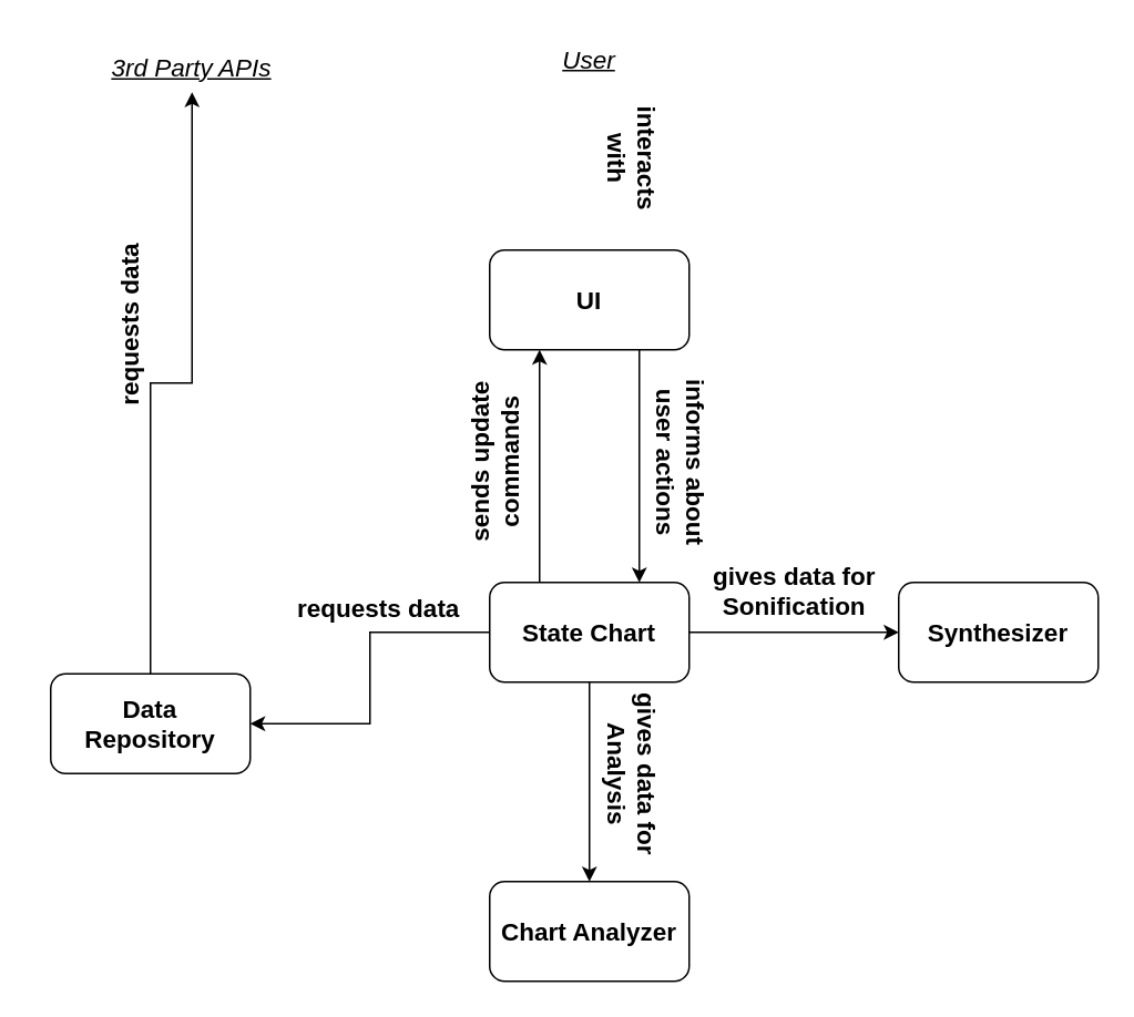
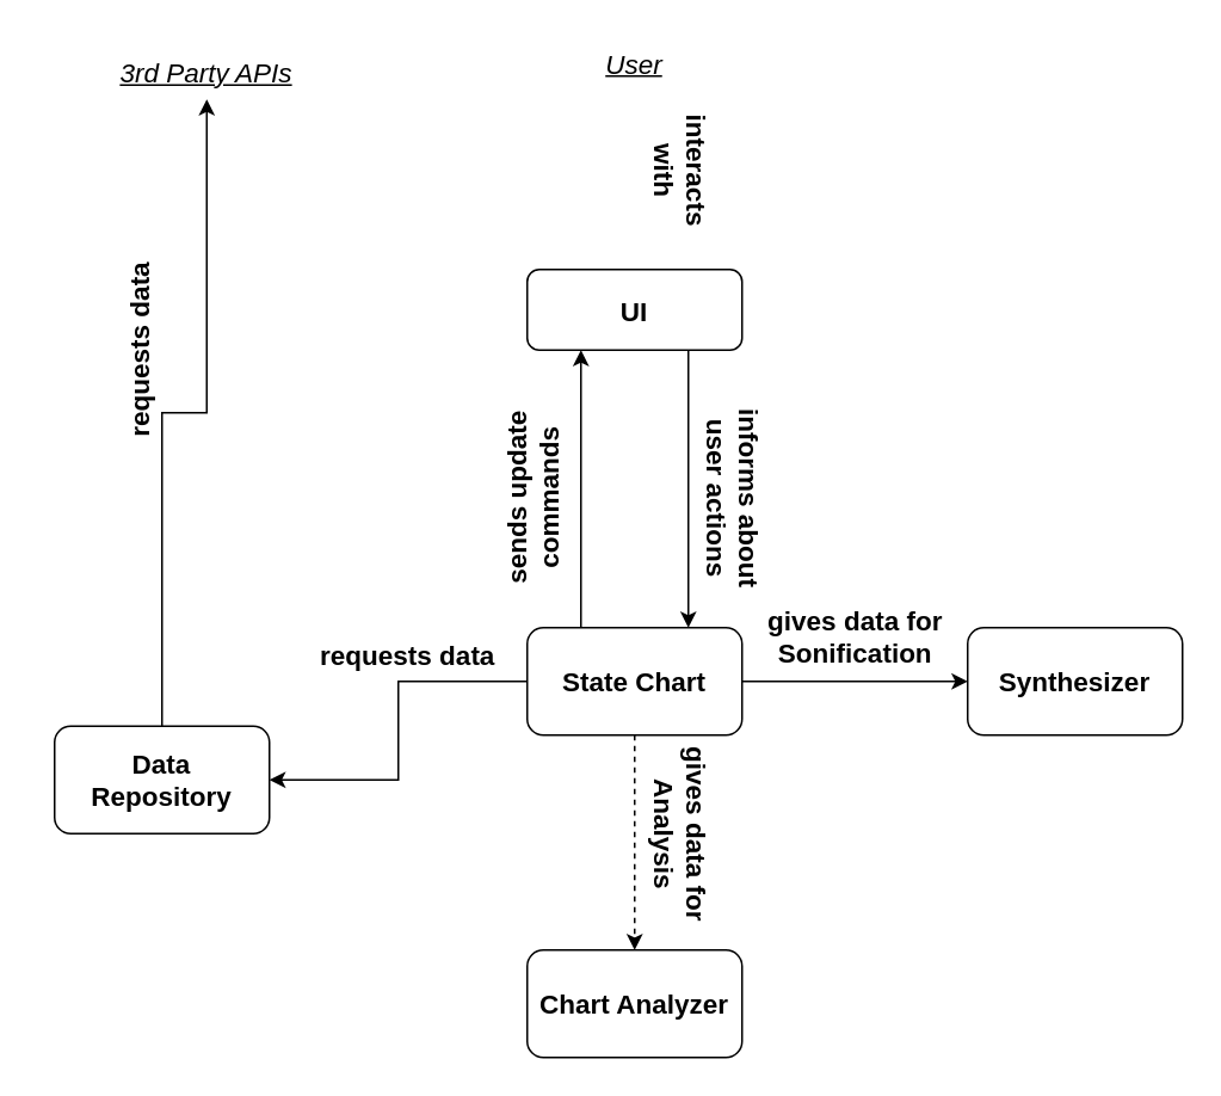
  <mxCell id="0" />
  <mxCell id="1" parent="0" />
  <mxCell id="2" style="edgeStyle=orthogonalEdgeStyle;rounded=0;orthogonalLoop=1;jettySize=auto;html=1;exitX=0.75;exitY=1;exitDx=0;exitDy=0;entryX=0.75;entryY=0;entryDx=0;entryDy=0;" edge="1" parent="1" source="3" target="9"><mxGeometry relative="1" as="geometry" /></mxCell>
- <mxCell id="3" value="&lt;b&gt;UI&lt;br&gt;&lt;/b&gt;" style="rounded=1;whiteSpace=wrap;html=1;fontSize=15;" vertex="1" parent="1"><mxGeometry x="294" y="150" width="120" height="60" as="geometry" /></mxCell>
+ <mxCell id="3" value="&lt;b&gt;UI&lt;br&gt;&lt;/b&gt;" style="rounded=1;whiteSpace=wrap;html=1;fontSize=15;" vertex="1" parent="1"><mxGeometry x="294" y="150" width="120" height="45" as="geometry" /></mxCell>
  <mxCell id="4" value="&lt;font style=&quot;font-size: 15px;&quot;&gt;&lt;i&gt;&lt;u&gt;User&lt;/u&gt;&lt;/i&gt;&lt;/font&gt;" style="text;html=1;strokeColor=none;fillColor=none;align=center;verticalAlign=middle;whiteSpace=wrap;rounded=0;" vertex="1" parent="1"><mxGeometry x="324" y="20" width="60" height="30" as="geometry" /></mxCell>
  <mxCell id="5" style="edgeStyle=orthogonalEdgeStyle;rounded=0;orthogonalLoop=1;jettySize=auto;html=1;exitX=0.25;exitY=0;exitDx=0;exitDy=0;entryX=0.25;entryY=1;entryDx=0;entryDy=0;" edge="1" parent="1" source="9" target="3"><mxGeometry relative="1" as="geometry" /></mxCell>
  <mxCell id="6" style="edgeStyle=orthogonalEdgeStyle;rounded=0;orthogonalLoop=1;jettySize=auto;html=1;exitX=0;exitY=0.5;exitDx=0;exitDy=0;entryX=1;entryY=0.5;entryDx=0;entryDy=0;" edge="1" parent="1" source="9" target="11"><mxGeometry relative="1" as="geometry" /></mxCell>
- <mxCell id="7" style="edgeStyle=orthogonalEdgeStyle;rounded=0;orthogonalLoop=1;jettySize=auto;html=1;entryX=0.5;entryY=0;entryDx=0;entryDy=0;" edge="1" parent="1" source="9" target="18"><mxGeometry relative="1" as="geometry" /></mxCell>
+ <mxCell id="7" style="edgeStyle=orthogonalEdgeStyle;rounded=0;orthogonalLoop=1;jettySize=auto;html=1;entryX=0.5;entryY=0;entryDx=0;entryDy=0;dashed=1;" edge="1" parent="1" source="9" target="18"><mxGeometry relative="1" as="geometry" /></mxCell>
  <mxCell id="8" style="edgeStyle=orthogonalEdgeStyle;rounded=0;orthogonalLoop=1;jettySize=auto;html=1;entryX=0;entryY=0.5;entryDx=0;entryDy=0;" edge="1" parent="1" source="9" target="20"><mxGeometry relative="1" as="geometry" /></mxCell>
  <mxCell id="9" value="&lt;b&gt;State Chart&lt;br&gt;&lt;/b&gt;" style="rounded=1;whiteSpace=wrap;html=1;fontSize=15;" vertex="1" parent="1"><mxGeometry x="294" y="350" width="120" height="60" as="geometry" /></mxCell>
  <mxCell id="10" style="edgeStyle=orthogonalEdgeStyle;rounded=0;orthogonalLoop=1;jettySize=auto;html=1;" edge="1" parent="1" source="11" target="15"><mxGeometry relative="1" as="geometry" /></mxCell>
  <mxCell id="11" value="&lt;b&gt;Data&lt;br&gt;Repository&lt;br&gt;&lt;/b&gt;" style="rounded=1;whiteSpace=wrap;html=1;fontSize=15;" vertex="1" parent="1"><mxGeometry x="30" y="405" width="120" height="60" as="geometry" /></mxCell>
  <mxCell id="12" value="&lt;font style=&quot;font-size: 15px;&quot;&gt;&lt;b&gt;interacts with&lt;/b&gt;&lt;/font&gt;" style="text;html=1;strokeColor=none;fillColor=none;align=center;verticalAlign=middle;whiteSpace=wrap;rounded=0;rotation=90;" vertex="1" parent="1"><mxGeometry x="350" y="80" width="60" height="30" as="geometry" /></mxCell>
  <mxCell id="13" value="&lt;span style=&quot;font-size: 15px;&quot;&gt;&lt;b&gt;informs about user actions&lt;/b&gt;&lt;/span&gt;" style="text;html=1;strokeColor=none;fillColor=none;align=center;verticalAlign=middle;whiteSpace=wrap;rounded=0;rotation=90;" vertex="1" parent="1"><mxGeometry x="352.5" y="262.5" width="115" height="30" as="geometry" /></mxCell>
  <mxCell id="14" value="&lt;span style=&quot;font-size: 15px;&quot;&gt;&lt;b&gt;sends update commands&lt;/b&gt;&lt;/span&gt;" style="text;html=1;strokeColor=none;fillColor=none;align=center;verticalAlign=middle;whiteSpace=wrap;rounded=0;rotation=-90;" vertex="1" parent="1"><mxGeometry x="239" y="262.5" width="115" height="30" as="geometry" /></mxCell>
  <mxCell id="15" value="&lt;span style=&quot;font-size: 15px;&quot;&gt;&lt;i&gt;&lt;u&gt;3rd Party APIs&lt;/u&gt;&lt;/i&gt;&lt;/span&gt;" style="text;html=1;strokeColor=none;fillColor=none;align=center;verticalAlign=middle;whiteSpace=wrap;rounded=0;" vertex="1" parent="1"><mxGeometry x="60" y="25" width="110" height="30" as="geometry" /></mxCell>
  <mxCell id="16" value="&lt;span style=&quot;font-size: 15px;&quot;&gt;&lt;b&gt;requests data&lt;br&gt;&lt;/b&gt;&lt;/span&gt;" style="text;html=1;strokeColor=none;fillColor=none;align=center;verticalAlign=middle;whiteSpace=wrap;rounded=0;rotation=-90;" vertex="1" parent="1"><mxGeometry x="20" y="180" width="115" height="30" as="geometry" /></mxCell>
  <mxCell id="17" value="&lt;span style=&quot;font-size: 15px;&quot;&gt;&lt;b&gt;requests data&lt;br&gt;&lt;/b&gt;&lt;/span&gt;" style="text;html=1;strokeColor=none;fillColor=none;align=center;verticalAlign=middle;whiteSpace=wrap;rounded=0;rotation=0;" vertex="1" parent="1"><mxGeometry x="170" y="350" width="115" height="30" as="geometry" /></mxCell>
  <mxCell id="18" value="&lt;b&gt;Chart Analyzer&lt;br&gt;&lt;/b&gt;" style="rounded=1;whiteSpace=wrap;html=1;fontSize=15;" vertex="1" parent="1"><mxGeometry x="294" y="530" width="120" height="60" as="geometry" /></mxCell>
  <mxCell id="19" value="&lt;span style=&quot;font-size: 15px;&quot;&gt;&lt;b&gt;gives data for Analysis&lt;/b&gt;&lt;/span&gt;" style="text;html=1;strokeColor=none;fillColor=none;align=center;verticalAlign=middle;whiteSpace=wrap;rounded=0;rotation=90;" vertex="1" parent="1"><mxGeometry x="322.5" y="450" width="115" height="30" as="geometry" /></mxCell>
  <mxCell id="20" value="&lt;b&gt;Synthesizer&lt;br&gt;&lt;/b&gt;" style="rounded=1;whiteSpace=wrap;html=1;fontSize=15;" vertex="1" parent="1"><mxGeometry x="540" y="350" width="120" height="60" as="geometry" /></mxCell>
  <mxCell id="21" value="&lt;span style=&quot;font-size: 15px;&quot;&gt;&lt;b&gt;gives data for Sonification&lt;br&gt;&lt;/b&gt;&lt;/span&gt;" style="text;html=1;strokeColor=none;fillColor=none;align=center;verticalAlign=middle;whiteSpace=wrap;rounded=0;rotation=0;" vertex="1" parent="1"><mxGeometry x="420" y="340" width="115" height="30" as="geometry" /></mxCell>
